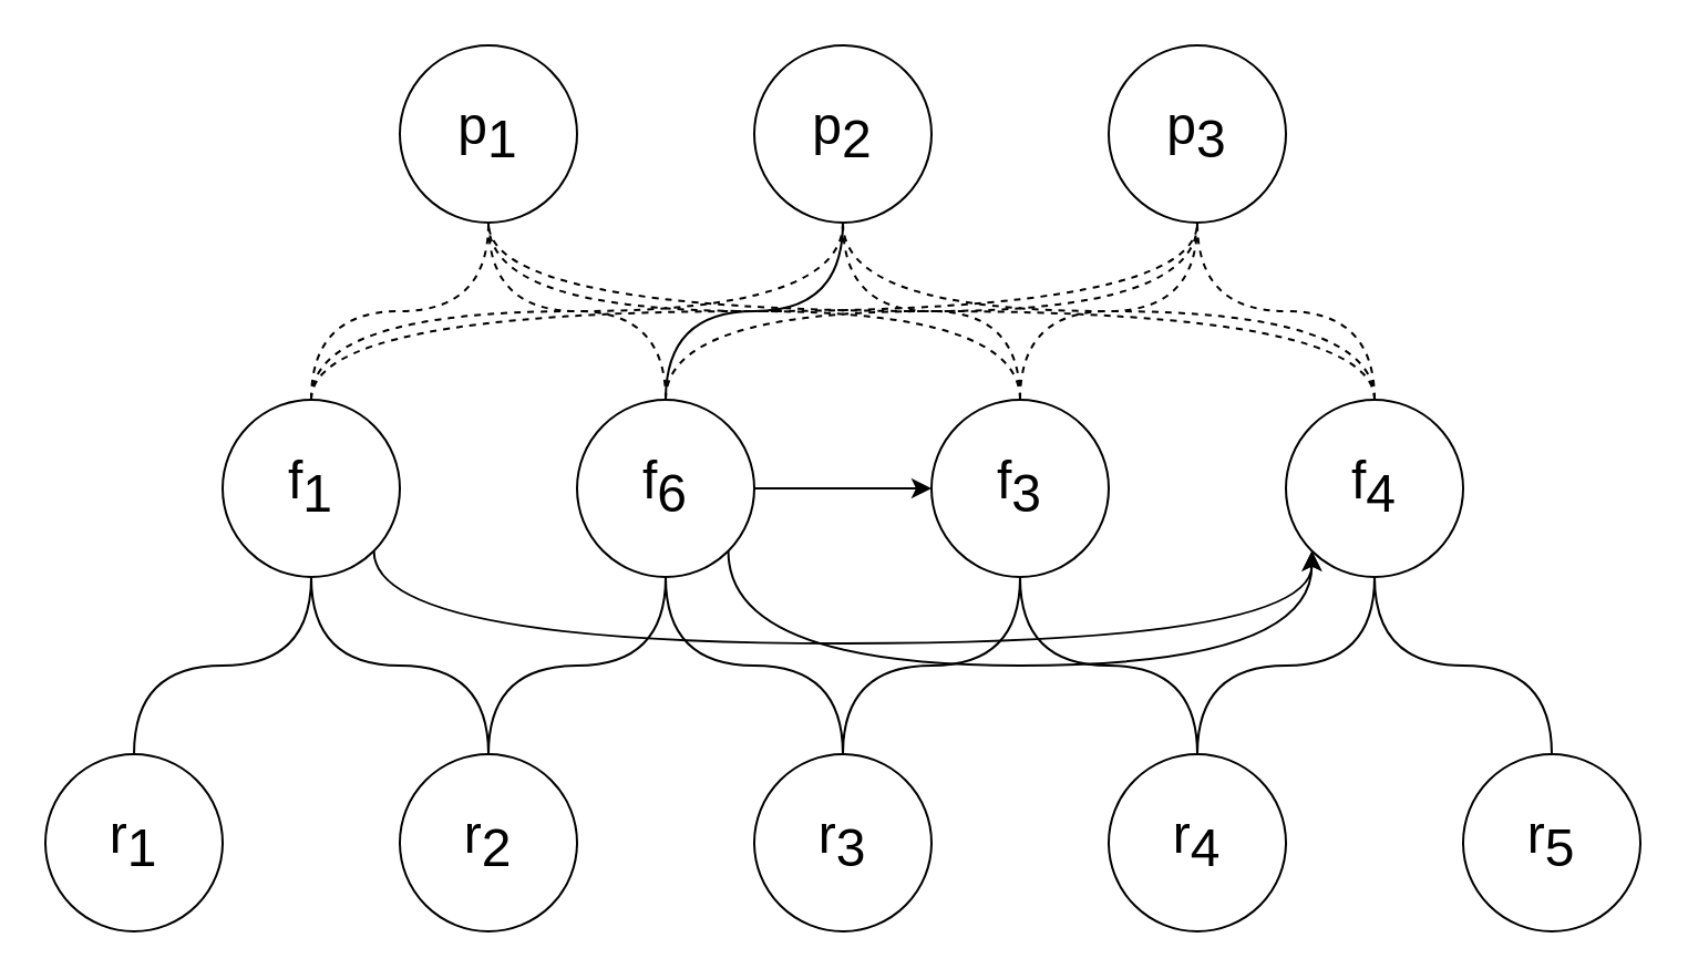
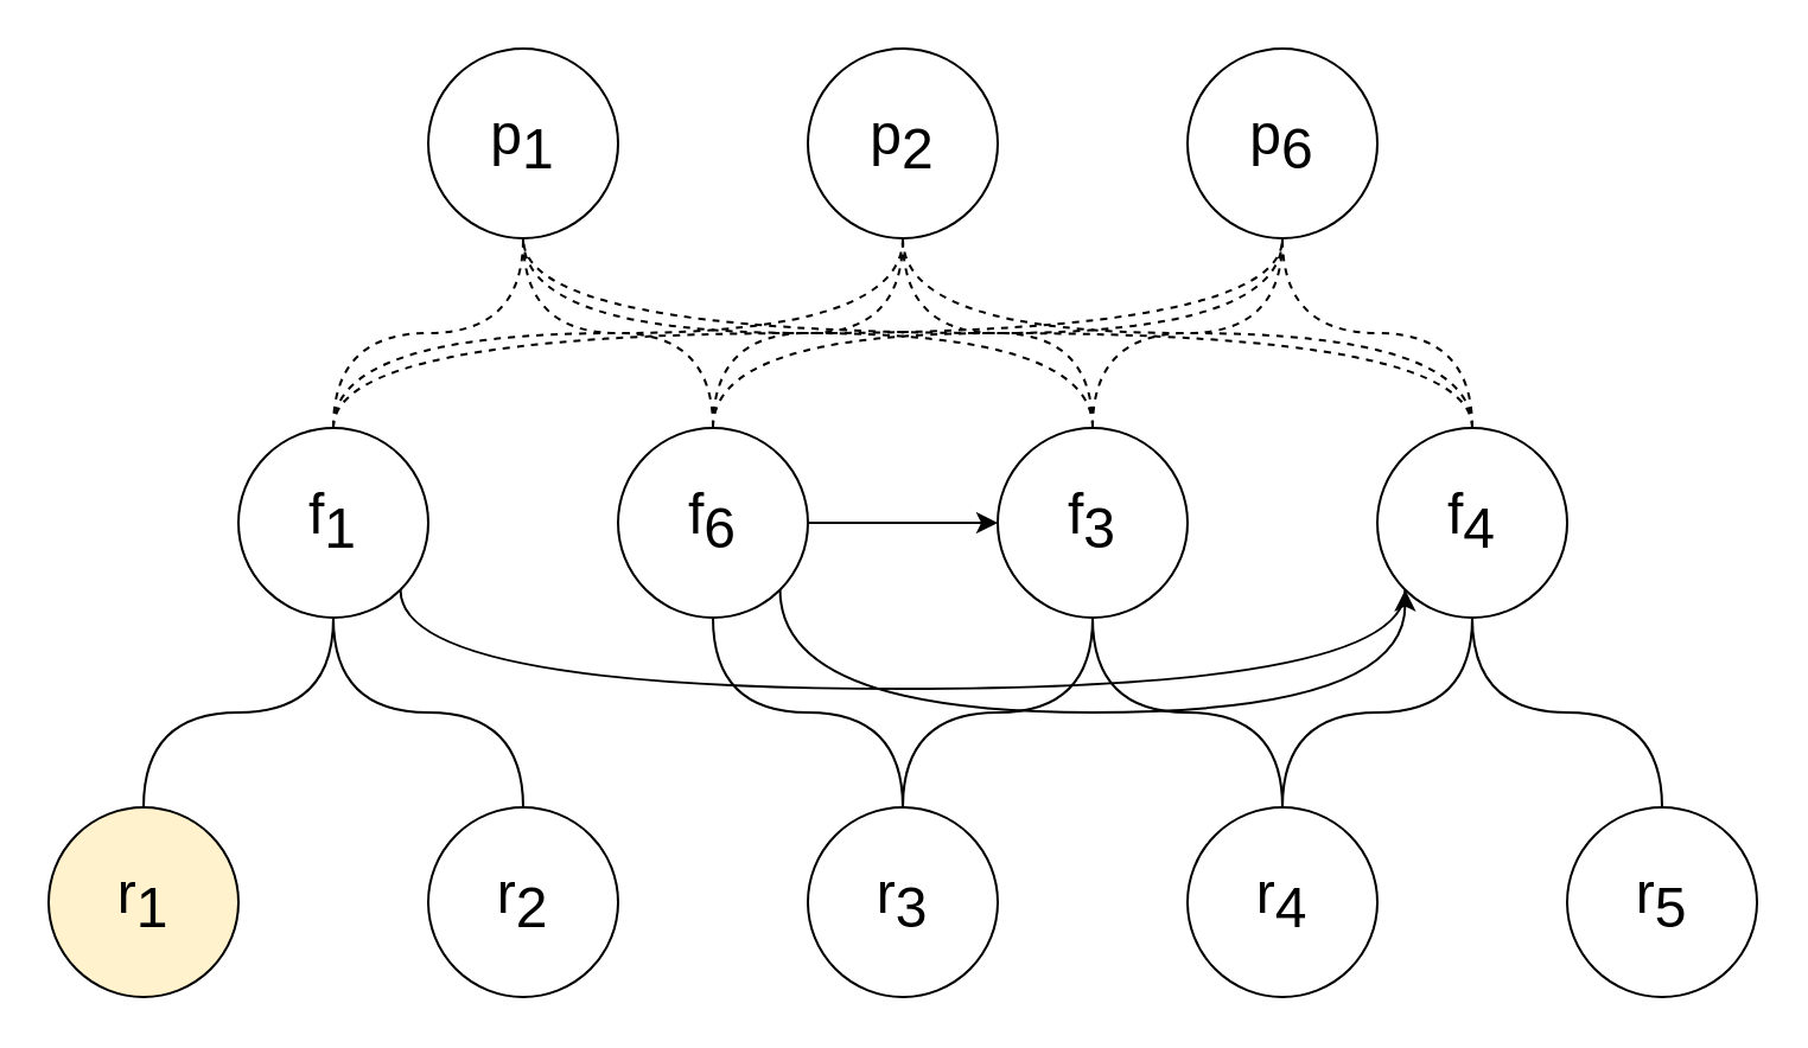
  <mxCell id="0" />
  <mxCell id="1" parent="0" />
  <mxCell id="2" value="p&lt;sub style=&quot;font-size: 24px;&quot;&gt;1&lt;/sub&gt;" style="ellipse;whiteSpace=wrap;html=1;aspect=fixed;fontSize=24;" parent="1" vertex="1"><mxGeometry x="180" y="20" width="80" height="80" as="geometry" /></mxCell>
  <mxCell id="3" value="p&lt;sub style=&quot;font-size: 24px;&quot;&gt;2&lt;/sub&gt;" style="ellipse;whiteSpace=wrap;html=1;aspect=fixed;fontSize=24;" parent="1" vertex="1"><mxGeometry x="340" y="20" width="80" height="80" as="geometry" /></mxCell>
- <mxCell id="4" value="p&lt;span style=&quot;font-size: 24px;&quot;&gt;&lt;sub style=&quot;font-size: 24px;&quot;&gt;3&lt;/sub&gt;&lt;/span&gt;" style="ellipse;whiteSpace=wrap;html=1;aspect=fixed;fontSize=24;" parent="1" vertex="1"><mxGeometry x="500" y="20" width="80" height="80" as="geometry" /></mxCell>
+ <mxCell id="4" value="p&lt;span style=&quot;font-size: 24px;&quot;&gt;&lt;sub style=&quot;font-size: 24px;&quot;&gt;6&lt;/sub&gt;&lt;/span&gt;" style="ellipse;whiteSpace=wrap;html=1;aspect=fixed;fontSize=24;" parent="1" vertex="1"><mxGeometry x="500" y="20" width="80" height="80" as="geometry" /></mxCell>
  <mxCell id="5" style="edgeStyle=orthogonalEdgeStyle;curved=1;rounded=0;orthogonalLoop=1;jettySize=auto;html=1;exitX=1;exitY=0.5;exitDx=0;exitDy=0;entryX=0;entryY=0.5;entryDx=0;entryDy=0;fontSize=24;" parent="1" source="10" target="19" edge="1"><mxGeometry relative="1" as="geometry" /></mxCell>
  <mxCell id="6" style="edgeStyle=orthogonalEdgeStyle;curved=1;rounded=0;orthogonalLoop=1;jettySize=auto;html=1;exitX=1;exitY=1;exitDx=0;exitDy=0;entryX=0;entryY=1;entryDx=0;entryDy=0;elbow=vertical;fontSize=24;" parent="1" source="10" target="23" edge="1"><mxGeometry relative="1" as="geometry"><Array as="points"><mxPoint x="328" y="300" /><mxPoint x="592" y="300" /></Array></mxGeometry></mxCell>
  <mxCell id="7" style="edgeStyle=orthogonalEdgeStyle;curved=1;rounded=0;orthogonalLoop=1;jettySize=auto;html=1;exitX=0.5;exitY=0;exitDx=0;exitDy=0;entryX=0.5;entryY=1;entryDx=0;entryDy=0;elbow=vertical;dashed=1;endArrow=none;endFill=0;fontSize=24;" parent="1" source="10" target="2" edge="1"><mxGeometry relative="1" as="geometry" /></mxCell>
- <mxCell id="8" style="edgeStyle=orthogonalEdgeStyle;curved=1;rounded=0;orthogonalLoop=1;jettySize=auto;html=1;exitX=0.5;exitY=0;exitDx=0;exitDy=0;entryX=0.5;entryY=1;entryDx=0;entryDy=0;elbow=vertical;endArrow=none;endFill=0;dashed=0;fontSize=24;" parent="1" source="10" target="3" edge="1"><mxGeometry relative="1" as="geometry" /></mxCell>
+ <mxCell id="8" style="edgeStyle=orthogonalEdgeStyle;curved=1;rounded=0;orthogonalLoop=1;jettySize=auto;html=1;exitX=0.5;exitY=0;exitDx=0;exitDy=0;entryX=0.5;entryY=1;entryDx=0;entryDy=0;elbow=vertical;endArrow=none;endFill=0;dashed=1;fontSize=24;" parent="1" source="10" target="3" edge="1"><mxGeometry relative="1" as="geometry" /></mxCell>
  <mxCell id="9" style="edgeStyle=orthogonalEdgeStyle;curved=1;rounded=0;orthogonalLoop=1;jettySize=auto;html=1;exitX=0.5;exitY=0;exitDx=0;exitDy=0;entryX=0.5;entryY=1;entryDx=0;entryDy=0;elbow=vertical;endArrow=none;endFill=0;dashed=1;fontSize=24;" parent="1" source="10" target="4" edge="1"><mxGeometry relative="1" as="geometry" /></mxCell>
  <mxCell id="10" value="f&lt;sub style=&quot;font-size: 24px;&quot;&gt;6&lt;/sub&gt;" style="ellipse;whiteSpace=wrap;html=1;aspect=fixed;fontSize=24;" parent="1" vertex="1"><mxGeometry x="260" y="180" width="80" height="80" as="geometry" /></mxCell>
  <mxCell id="11" style="edgeStyle=orthogonalEdgeStyle;curved=1;rounded=0;orthogonalLoop=1;jettySize=auto;html=1;exitX=0.5;exitY=0;exitDx=0;exitDy=0;entryX=0.5;entryY=1;entryDx=0;entryDy=0;elbow=vertical;endArrow=none;endFill=0;dashed=1;fontSize=24;" parent="1" source="15" target="2" edge="1"><mxGeometry relative="1" as="geometry" /></mxCell>
  <mxCell id="12" style="edgeStyle=orthogonalEdgeStyle;curved=1;rounded=0;orthogonalLoop=1;jettySize=auto;html=1;exitX=0.5;exitY=0;exitDx=0;exitDy=0;entryX=0.5;entryY=1;entryDx=0;entryDy=0;elbow=vertical;endArrow=none;endFill=0;dashed=1;fontSize=24;" parent="1" source="15" target="3" edge="1"><mxGeometry relative="1" as="geometry" /></mxCell>
  <mxCell id="13" style="edgeStyle=orthogonalEdgeStyle;curved=1;rounded=0;orthogonalLoop=1;jettySize=auto;html=1;exitX=0.5;exitY=0;exitDx=0;exitDy=0;entryX=0.5;entryY=1;entryDx=0;entryDy=0;elbow=vertical;endArrow=none;endFill=0;dashed=1;fontSize=24;" parent="1" source="15" target="4" edge="1"><mxGeometry relative="1" as="geometry" /></mxCell>
- <mxCell id="14" style="edgeStyle=orthogonalEdgeStyle;curved=1;rounded=0;orthogonalLoop=1;jettySize=auto;html=1;exitX=1;exitY=1;exitDx=0;exitDy=0;entryX=0;entryY=1;entryDx=0;entryDy=0;fontSize=24;" parent="1" source="15" target="23" edge="1"><mxGeometry relative="1" as="geometry"><Array as="points"><mxPoint x="168" y="290" /><mxPoint x="592" y="290" /></Array></mxGeometry></mxCell>
+ <mxCell id="14" style="edgeStyle=orthogonalEdgeStyle;curved=1;rounded=0;orthogonalLoop=1;jettySize=auto;html=1;exitX=1;exitY=1;exitDx=0;exitDy=0;entryX=0;entryY=1;entryDx=0;entryDy=0;fontSize=24;endArrow=none;" parent="1" source="15" target="23" edge="1"><mxGeometry relative="1" as="geometry"><Array as="points"><mxPoint x="168" y="290" /><mxPoint x="592" y="290" /></Array></mxGeometry></mxCell>
  <mxCell id="15" value="f&lt;span style=&quot;font-size: 24px;&quot;&gt;&lt;sub style=&quot;font-size: 24px;&quot;&gt;1&lt;/sub&gt;&lt;/span&gt;" style="ellipse;whiteSpace=wrap;html=1;aspect=fixed;fontSize=24;" parent="1" vertex="1"><mxGeometry x="100" y="180" width="80" height="80" as="geometry" /></mxCell>
  <mxCell id="16" style="edgeStyle=orthogonalEdgeStyle;curved=1;rounded=0;orthogonalLoop=1;jettySize=auto;html=1;exitX=0.5;exitY=0;exitDx=0;exitDy=0;entryX=0.5;entryY=1;entryDx=0;entryDy=0;elbow=vertical;endArrow=none;endFill=0;dashed=1;fontSize=24;" parent="1" source="19" target="2" edge="1"><mxGeometry relative="1" as="geometry" /></mxCell>
  <mxCell id="17" style="edgeStyle=orthogonalEdgeStyle;curved=1;rounded=0;orthogonalLoop=1;jettySize=auto;html=1;exitX=0.5;exitY=0;exitDx=0;exitDy=0;entryX=0.5;entryY=1;entryDx=0;entryDy=0;elbow=vertical;endArrow=none;endFill=0;dashed=1;fontSize=24;" parent="1" source="19" target="3" edge="1"><mxGeometry relative="1" as="geometry" /></mxCell>
  <mxCell id="18" style="edgeStyle=orthogonalEdgeStyle;curved=1;rounded=0;orthogonalLoop=1;jettySize=auto;html=1;exitX=0.5;exitY=0;exitDx=0;exitDy=0;entryX=0.5;entryY=1;entryDx=0;entryDy=0;elbow=vertical;endArrow=none;endFill=0;dashed=1;fontSize=24;" parent="1" source="19" target="4" edge="1"><mxGeometry relative="1" as="geometry" /></mxCell>
  <mxCell id="19" value="f&lt;span style=&quot;font-size: 24px;&quot;&gt;&lt;sub style=&quot;font-size: 24px;&quot;&gt;3&lt;/sub&gt;&lt;/span&gt;" style="ellipse;whiteSpace=wrap;html=1;aspect=fixed;fontSize=24;" parent="1" vertex="1"><mxGeometry x="420" y="180" width="80" height="80" as="geometry" /></mxCell>
  <mxCell id="20" style="edgeStyle=orthogonalEdgeStyle;curved=1;rounded=0;orthogonalLoop=1;jettySize=auto;html=1;exitX=0.5;exitY=0;exitDx=0;exitDy=0;entryX=0.5;entryY=1;entryDx=0;entryDy=0;elbow=vertical;endArrow=none;endFill=0;dashed=1;fontSize=24;" parent="1" source="23" target="2" edge="1"><mxGeometry relative="1" as="geometry" /></mxCell>
  <mxCell id="21" style="edgeStyle=orthogonalEdgeStyle;curved=1;rounded=0;orthogonalLoop=1;jettySize=auto;html=1;exitX=0.5;exitY=0;exitDx=0;exitDy=0;entryX=0.5;entryY=1;entryDx=0;entryDy=0;elbow=vertical;endArrow=none;endFill=0;dashed=1;fontSize=24;" parent="1" source="23" target="3" edge="1"><mxGeometry relative="1" as="geometry" /></mxCell>
  <mxCell id="22" style="edgeStyle=orthogonalEdgeStyle;curved=1;rounded=0;orthogonalLoop=1;jettySize=auto;html=1;exitX=0.5;exitY=0;exitDx=0;exitDy=0;entryX=0.5;entryY=1;entryDx=0;entryDy=0;elbow=vertical;endArrow=none;endFill=0;dashed=1;fontSize=24;" parent="1" source="23" target="4" edge="1"><mxGeometry relative="1" as="geometry" /></mxCell>
  <mxCell id="23" value="f&lt;span style=&quot;font-size: 24px;&quot;&gt;&lt;sub style=&quot;font-size: 24px;&quot;&gt;4&lt;/sub&gt;&lt;/span&gt;" style="ellipse;whiteSpace=wrap;html=1;aspect=fixed;fontSize=24;" parent="1" vertex="1"><mxGeometry x="580" y="180" width="80" height="80" as="geometry" /></mxCell>
  <mxCell id="24" style="edgeStyle=orthogonalEdgeStyle;curved=1;rounded=0;orthogonalLoop=1;jettySize=auto;html=1;exitX=0.5;exitY=0;exitDx=0;exitDy=0;entryX=0.5;entryY=1;entryDx=0;entryDy=0;endArrow=none;endFill=0;fontSize=24;" parent="1" source="25" target="15" edge="1"><mxGeometry relative="1" as="geometry" /></mxCell>
- <mxCell id="25" value="r&lt;span style=&quot;font-size: 24px;&quot;&gt;&lt;sub style=&quot;font-size: 24px;&quot;&gt;1&lt;/sub&gt;&lt;/span&gt;" style="ellipse;whiteSpace=wrap;html=1;aspect=fixed;fontSize=24;" parent="1" vertex="1"><mxGeometry x="20" y="340" width="80" height="80" as="geometry" /></mxCell>
+ <mxCell id="25" value="r&lt;span style=&quot;font-size: 24px;&quot;&gt;&lt;sub style=&quot;font-size: 24px;&quot;&gt;1&lt;/sub&gt;&lt;/span&gt;" style="ellipse;whiteSpace=wrap;html=1;aspect=fixed;fontSize=24;fillColor=#fff2cc;" parent="1" vertex="1"><mxGeometry x="20" y="340" width="80" height="80" as="geometry" /></mxCell>
  <mxCell id="26" style="edgeStyle=orthogonalEdgeStyle;curved=1;rounded=0;orthogonalLoop=1;jettySize=auto;html=1;exitX=0.5;exitY=0;exitDx=0;exitDy=0;entryX=0.5;entryY=1;entryDx=0;entryDy=0;endArrow=none;endFill=0;fontSize=24;" parent="1" source="28" target="15" edge="1"><mxGeometry relative="1" as="geometry" /></mxCell>
- <mxCell id="27" style="edgeStyle=orthogonalEdgeStyle;curved=1;rounded=0;orthogonalLoop=1;jettySize=auto;html=1;exitX=0.5;exitY=0;exitDx=0;exitDy=0;entryX=0.5;entryY=1;entryDx=0;entryDy=0;endArrow=none;endFill=0;fontSize=24;" parent="1" source="28" target="10" edge="1"><mxGeometry relative="1" as="geometry" /></mxCell>
  <mxCell id="28" value="r&lt;span style=&quot;font-size: 24px;&quot;&gt;&lt;sub style=&quot;font-size: 24px;&quot;&gt;2&lt;/sub&gt;&lt;/span&gt;" style="ellipse;whiteSpace=wrap;html=1;aspect=fixed;fontSize=24;" parent="1" vertex="1"><mxGeometry x="180" y="340" width="80" height="80" as="geometry" /></mxCell>
  <mxCell id="29" style="edgeStyle=orthogonalEdgeStyle;curved=1;rounded=0;orthogonalLoop=1;jettySize=auto;html=1;exitX=0.5;exitY=0;exitDx=0;exitDy=0;entryX=0.5;entryY=1;entryDx=0;entryDy=0;endArrow=none;endFill=0;fontSize=24;" parent="1" source="31" target="10" edge="1"><mxGeometry relative="1" as="geometry" /></mxCell>
  <mxCell id="30" style="edgeStyle=orthogonalEdgeStyle;curved=1;rounded=0;orthogonalLoop=1;jettySize=auto;html=1;exitX=0.5;exitY=0;exitDx=0;exitDy=0;entryX=0.5;entryY=1;entryDx=0;entryDy=0;endArrow=none;endFill=0;fontSize=24;" parent="1" source="31" target="19" edge="1"><mxGeometry relative="1" as="geometry" /></mxCell>
  <mxCell id="31" value="r&lt;span style=&quot;font-size: 24px;&quot;&gt;&lt;sub style=&quot;font-size: 24px;&quot;&gt;3&lt;/sub&gt;&lt;/span&gt;" style="ellipse;whiteSpace=wrap;html=1;aspect=fixed;fontSize=24;" parent="1" vertex="1"><mxGeometry x="340" y="340" width="80" height="80" as="geometry" /></mxCell>
  <mxCell id="32" style="edgeStyle=orthogonalEdgeStyle;curved=1;rounded=0;orthogonalLoop=1;jettySize=auto;html=1;exitX=0.5;exitY=0;exitDx=0;exitDy=0;entryX=0.5;entryY=1;entryDx=0;entryDy=0;endArrow=none;endFill=0;fontSize=24;" parent="1" source="34" target="19" edge="1"><mxGeometry relative="1" as="geometry" /></mxCell>
  <mxCell id="33" style="edgeStyle=orthogonalEdgeStyle;curved=1;rounded=0;orthogonalLoop=1;jettySize=auto;html=1;exitX=0.5;exitY=0;exitDx=0;exitDy=0;entryX=0.5;entryY=1;entryDx=0;entryDy=0;endArrow=none;endFill=0;fontSize=24;" parent="1" source="34" target="23" edge="1"><mxGeometry relative="1" as="geometry" /></mxCell>
  <mxCell id="34" value="r&lt;span style=&quot;font-size: 24px;&quot;&gt;&lt;sub style=&quot;font-size: 24px;&quot;&gt;4&lt;/sub&gt;&lt;/span&gt;" style="ellipse;whiteSpace=wrap;html=1;aspect=fixed;fontSize=24;" parent="1" vertex="1"><mxGeometry x="500" y="340" width="80" height="80" as="geometry" /></mxCell>
  <mxCell id="35" style="edgeStyle=orthogonalEdgeStyle;curved=1;rounded=0;orthogonalLoop=1;jettySize=auto;html=1;exitX=0.5;exitY=0;exitDx=0;exitDy=0;entryX=0.5;entryY=1;entryDx=0;entryDy=0;endArrow=none;endFill=0;fontSize=24;" parent="1" source="36" target="23" edge="1"><mxGeometry relative="1" as="geometry" /></mxCell>
  <mxCell id="36" value="r&lt;span style=&quot;font-size: 24px;&quot;&gt;&lt;sub style=&quot;font-size: 24px;&quot;&gt;5&lt;/sub&gt;&lt;/span&gt;" style="ellipse;whiteSpace=wrap;html=1;aspect=fixed;fontSize=24;" parent="1" vertex="1"><mxGeometry x="660" y="340" width="80" height="80" as="geometry" /></mxCell>
